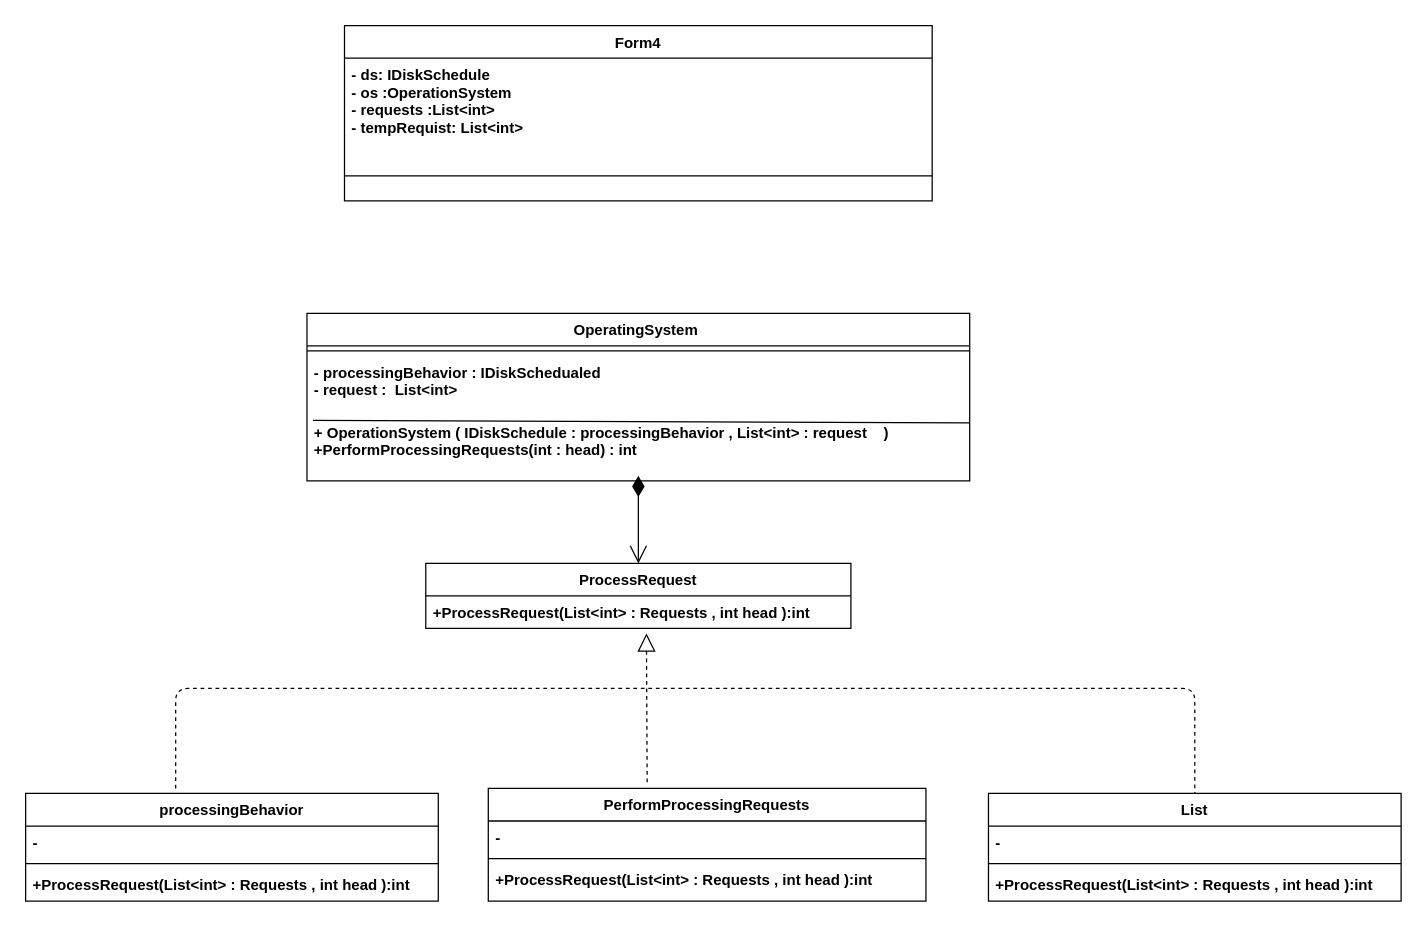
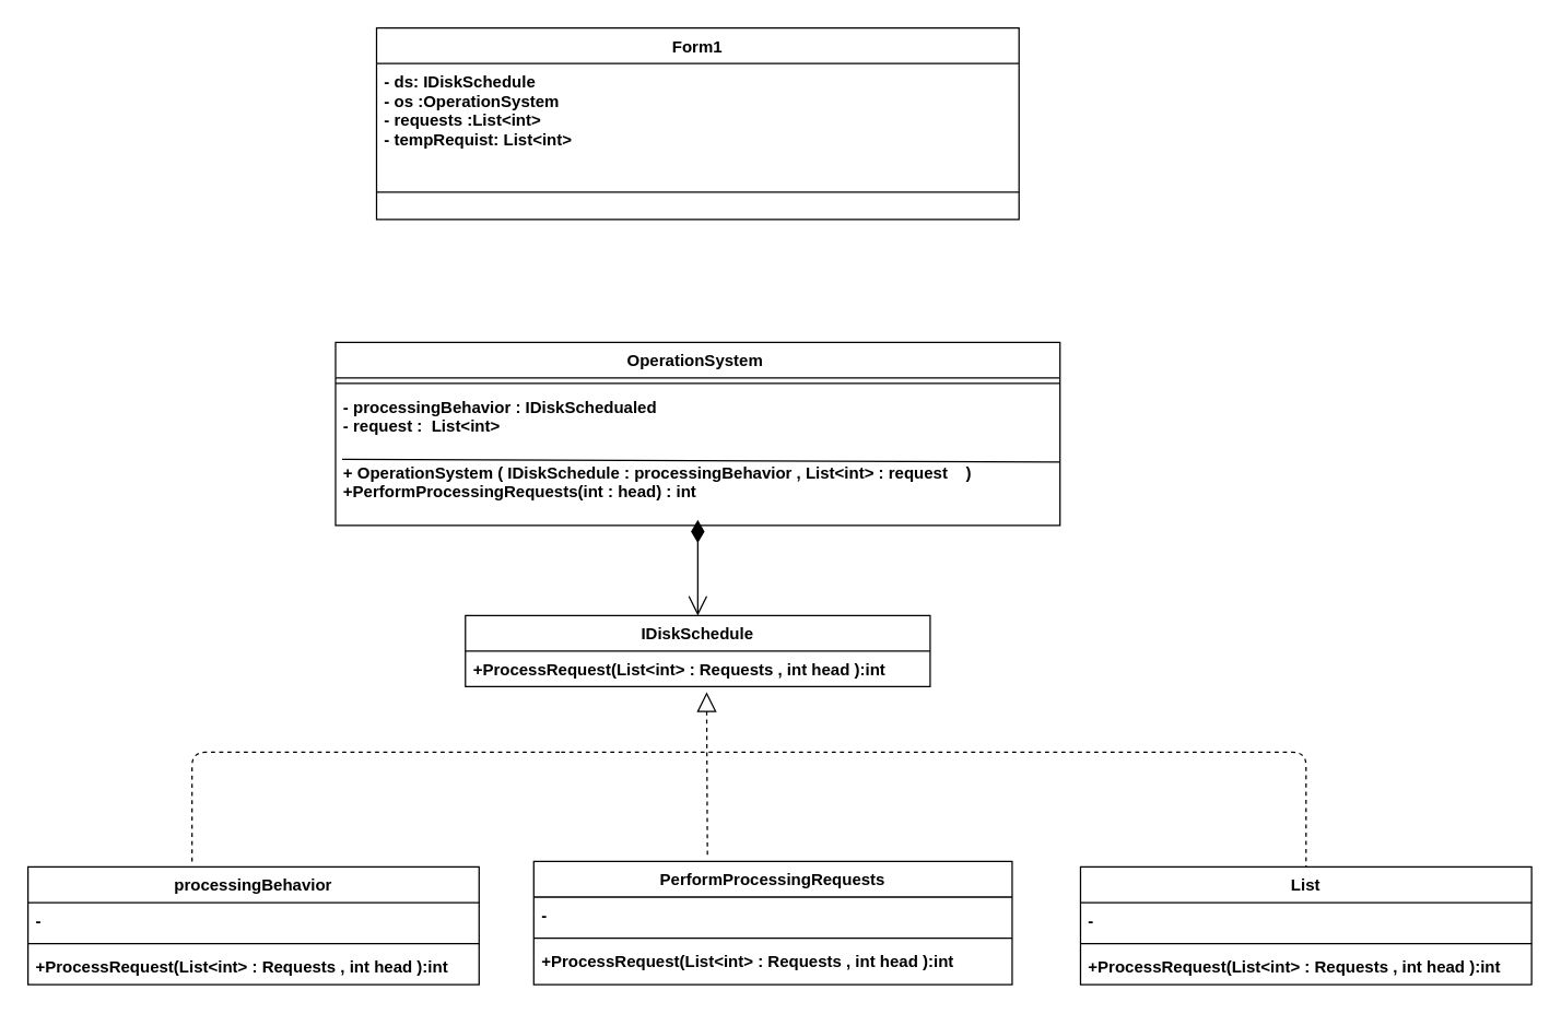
  <mxCell id="0" />
  <mxCell id="1" parent="0" />
  <mxCell id="2" value="processingBehavior" style="swimlane;fontStyle=1;align=center;verticalAlign=top;childLayout=stackLayout;horizontal=1;startSize=26;horizontalStack=0;resizeParent=1;resizeParentMax=0;resizeLast=0;collapsible=1;marginBottom=0;" parent="1" vertex="1"><mxGeometry x="20" y="634" width="330" height="86" as="geometry" /></mxCell>
  <mxCell id="3" value="-" style="text;strokeColor=none;fillColor=none;align=left;verticalAlign=top;spacingLeft=4;spacingRight=4;overflow=hidden;rotatable=0;points=[[0,0.5],[1,0.5]];portConstraint=eastwest;fontStyle=1" parent="2" vertex="1"><mxGeometry y="26" width="330" height="26" as="geometry" /></mxCell>
  <mxCell id="4" value="" style="line;strokeWidth=1;fillColor=none;align=left;verticalAlign=middle;spacingTop=-1;spacingLeft=3;spacingRight=3;rotatable=0;labelPosition=right;points=[];portConstraint=eastwest;fontStyle=1" parent="2" vertex="1"><mxGeometry y="52" width="330" height="8" as="geometry" /></mxCell>
  <mxCell id="5" value="+ProcessRequest(List&lt;int&gt; : Requests , int head ):int" style="text;strokeColor=none;fillColor=none;align=left;verticalAlign=top;spacingLeft=4;spacingRight=4;overflow=hidden;rotatable=0;points=[[0,0.5],[1,0.5]];portConstraint=eastwest;fontStyle=1" parent="2" vertex="1"><mxGeometry y="60" width="330" height="26" as="geometry" /></mxCell>
  <mxCell id="6" value="PerformProcessingRequests" style="swimlane;fontStyle=1;align=center;verticalAlign=top;childLayout=stackLayout;horizontal=1;startSize=26;horizontalStack=0;resizeParent=1;resizeParentMax=0;resizeLast=0;collapsible=1;marginBottom=0;" parent="1" vertex="1"><mxGeometry x="390" y="630" width="350" height="90" as="geometry" /></mxCell>
  <mxCell id="7" value="-" style="text;strokeColor=none;fillColor=none;align=left;verticalAlign=top;spacingLeft=4;spacingRight=4;overflow=hidden;rotatable=0;points=[[0,0.5],[1,0.5]];portConstraint=eastwest;fontStyle=1" parent="6" vertex="1"><mxGeometry y="26" width="350" height="26" as="geometry" /></mxCell>
  <mxCell id="8" value="" style="line;strokeWidth=1;fillColor=none;align=left;verticalAlign=middle;spacingTop=-1;spacingLeft=3;spacingRight=3;rotatable=0;labelPosition=right;points=[];portConstraint=eastwest;fontStyle=1" parent="6" vertex="1"><mxGeometry y="52" width="350" height="8" as="geometry" /></mxCell>
  <mxCell id="9" value="+ProcessRequest(List&lt;int&gt; : Requests , int head ):int" style="text;strokeColor=none;fillColor=none;align=left;verticalAlign=top;spacingLeft=4;spacingRight=4;overflow=hidden;rotatable=0;points=[[0,0.5],[1,0.5]];portConstraint=eastwest;fontStyle=1" parent="6" vertex="1"><mxGeometry y="60" width="350" height="30" as="geometry" /></mxCell>
  <mxCell id="10" value="List" style="swimlane;fontStyle=1;align=center;verticalAlign=top;childLayout=stackLayout;horizontal=1;startSize=26;horizontalStack=0;resizeParent=1;resizeParentMax=0;resizeLast=0;collapsible=1;marginBottom=0;" parent="1" vertex="1"><mxGeometry x="790" y="634" width="330" height="86" as="geometry" /></mxCell>
  <mxCell id="11" value="-" style="text;strokeColor=none;fillColor=none;align=left;verticalAlign=top;spacingLeft=4;spacingRight=4;overflow=hidden;rotatable=0;points=[[0,0.5],[1,0.5]];portConstraint=eastwest;fontStyle=1" parent="10" vertex="1"><mxGeometry y="26" width="330" height="26" as="geometry" /></mxCell>
  <mxCell id="12" value="" style="line;strokeWidth=1;fillColor=none;align=left;verticalAlign=middle;spacingTop=-1;spacingLeft=3;spacingRight=3;rotatable=0;labelPosition=right;points=[];portConstraint=eastwest;fontStyle=1" parent="10" vertex="1"><mxGeometry y="52" width="330" height="8" as="geometry" /></mxCell>
  <mxCell id="13" value="+ProcessRequest(List&lt;int&gt; : Requests , int head ):int" style="text;strokeColor=none;fillColor=none;align=left;verticalAlign=top;spacingLeft=4;spacingRight=4;overflow=hidden;rotatable=0;points=[[0,0.5],[1,0.5]];portConstraint=eastwest;fontStyle=1" parent="10" vertex="1"><mxGeometry y="60" width="330" height="26" as="geometry" /></mxCell>
- <mxCell id="14" value="ProcessRequest" style="swimlane;fontStyle=1;childLayout=stackLayout;horizontal=1;startSize=26;fillColor=none;horizontalStack=0;resizeParent=1;resizeParentMax=0;resizeLast=0;collapsible=1;marginBottom=0;" parent="1" vertex="1"><mxGeometry x="340" y="450" width="340" height="52" as="geometry" /></mxCell>
+ <mxCell id="14" value="IDiskSchedule" style="swimlane;fontStyle=1;childLayout=stackLayout;horizontal=1;startSize=26;fillColor=none;horizontalStack=0;resizeParent=1;resizeParentMax=0;resizeLast=0;collapsible=1;marginBottom=0;" parent="1" vertex="1"><mxGeometry x="340" y="450" width="340" height="52" as="geometry" /></mxCell>
  <mxCell id="15" value="+ProcessRequest(List&lt;int&gt; : Requests , int head ):int" style="text;strokeColor=none;fillColor=none;align=left;verticalAlign=top;spacingLeft=4;spacingRight=4;overflow=hidden;rotatable=0;points=[[0,0.5],[1,0.5]];portConstraint=eastwest;fontStyle=1" parent="14" vertex="1"><mxGeometry y="26" width="340" height="26" as="geometry" /></mxCell>
  <mxCell id="16" value="" style="endArrow=block;dashed=1;endFill=0;endSize=12;html=1;entryX=0.519;entryY=1.154;entryDx=0;entryDy=0;entryPerimeter=0;fontStyle=1;exitX=0.363;exitY=-0.056;exitDx=0;exitDy=0;exitPerimeter=0;" parent="1" target="15" edge="1" source="6"><mxGeometry width="160" relative="1" as="geometry"><mxPoint x="480" y="628" as="sourcePoint" /><mxPoint x="465" y="506" as="targetPoint" /></mxGeometry></mxCell>
  <mxCell id="17" value="" style="endArrow=none;dashed=1;html=1;fontStyle=1;entryX=0.5;entryY=0;entryDx=0;entryDy=0;" parent="1" edge="1" target="10"><mxGeometry width="50" height="50" relative="1" as="geometry"><mxPoint x="410" y="550" as="sourcePoint" /><mxPoint x="780" y="630" as="targetPoint" /><Array as="points"><mxPoint x="780" y="550" /><mxPoint x="955" y="550" /></Array></mxGeometry></mxCell>
  <mxCell id="18" value="" style="endArrow=none;dashed=1;html=1;fontStyle=1" parent="1" edge="1"><mxGeometry width="50" height="50" relative="1" as="geometry"><mxPoint x="140" y="630" as="sourcePoint" /><mxPoint x="410" y="550" as="targetPoint" /><Array as="points"><mxPoint x="140" y="550" /></Array></mxGeometry></mxCell>
- <mxCell id="19" value="OperatingSystem " style="swimlane;fontStyle=1;align=center;verticalAlign=top;childLayout=stackLayout;horizontal=1;startSize=26;horizontalStack=0;resizeParent=1;resizeParentMax=0;resizeLast=0;collapsible=1;marginBottom=0;" parent="1" vertex="1"><mxGeometry x="245" y="250" width="530" height="134" as="geometry" /></mxCell>
+ <mxCell id="19" value="OperationSystem " style="swimlane;fontStyle=1;align=center;verticalAlign=top;childLayout=stackLayout;horizontal=1;startSize=26;horizontalStack=0;resizeParent=1;resizeParentMax=0;resizeLast=0;collapsible=1;marginBottom=0;" parent="1" vertex="1"><mxGeometry x="245" y="250" width="530" height="134" as="geometry" /></mxCell>
  <mxCell id="20" value="" style="line;strokeWidth=1;fillColor=none;align=left;verticalAlign=middle;spacingTop=-1;spacingLeft=3;spacingRight=3;rotatable=0;labelPosition=right;points=[];portConstraint=eastwest;fontStyle=1" parent="19" vertex="1"><mxGeometry y="26" width="530" height="8" as="geometry" /></mxCell>
  <mxCell id="21" value="- processingBehavior : IDiskSchedualed&#10;- request :  List&lt;int&gt; &#10;&#10;" style="text;strokeColor=none;fillColor=none;align=left;verticalAlign=top;spacingLeft=4;spacingRight=4;overflow=hidden;rotatable=0;points=[[0,0.5],[1,0.5]];portConstraint=eastwest;fontStyle=1" parent="19" vertex="1"><mxGeometry y="34" width="530" height="48" as="geometry" /></mxCell>
  <mxCell id="22" value="+ OperationSystem ( IDiskSchedule : processingBehavior , List&lt;int&gt; : request    )&#10;+PerformProcessingRequests(int : head) : int" style="text;strokeColor=none;fillColor=none;align=left;verticalAlign=top;spacingLeft=4;spacingRight=4;overflow=hidden;rotatable=0;points=[[0,0.5],[1,0.5]];portConstraint=eastwest;fontStyle=1" parent="19" vertex="1"><mxGeometry y="82" width="530" height="52" as="geometry" /></mxCell>
  <mxCell id="23" value="" style="endArrow=none;html=1;entryX=0.009;entryY=0.071;entryDx=0;entryDy=0;entryPerimeter=0;exitX=1;exitY=0.107;exitDx=0;exitDy=0;exitPerimeter=0;" edge="1" parent="19" source="22" target="22"><mxGeometry width="50" height="50" relative="1" as="geometry"><mxPoint x="45" y="240" as="sourcePoint" /><mxPoint x="95" y="190" as="targetPoint" /></mxGeometry></mxCell>
  <mxCell id="24" value="" style="endArrow=open;html=1;endSize=12;startArrow=diamondThin;startSize=14;startFill=1;edgeStyle=orthogonalEdgeStyle;align=left;verticalAlign=bottom;entryX=0.5;entryY=0;entryDx=0;entryDy=0;fontStyle=1;exitX=0.5;exitY=0.923;exitDx=0;exitDy=0;exitPerimeter=0;" parent="1" edge="1" target="14" source="22"><mxGeometry x="-1" y="3" relative="1" as="geometry"><mxPoint x="600" y="400" as="sourcePoint" /><mxPoint x="475.167" y="427.167" as="targetPoint" /><Array as="points"><mxPoint x="510" y="420" /><mxPoint x="510" y="420" /></Array></mxGeometry></mxCell>
- <mxCell id="25" value="Form4" style="swimlane;fontStyle=1;align=center;verticalAlign=top;childLayout=stackLayout;horizontal=1;startSize=26;horizontalStack=0;resizeParent=1;resizeParentMax=0;resizeLast=0;collapsible=1;marginBottom=0;" vertex="1" parent="1"><mxGeometry x="275" y="20" width="470" height="140" as="geometry"><mxRectangle x="250" y="-530" width="70" height="26" as="alternateBounds" /></mxGeometry></mxCell>
+ <mxCell id="25" value="Form1" style="swimlane;fontStyle=1;align=center;verticalAlign=top;childLayout=stackLayout;horizontal=1;startSize=26;horizontalStack=0;resizeParent=1;resizeParentMax=0;resizeLast=0;collapsible=1;marginBottom=0;" vertex="1" parent="1"><mxGeometry x="275" y="20" width="470" height="140" as="geometry"><mxRectangle x="250" y="-530" width="70" height="26" as="alternateBounds" /></mxGeometry></mxCell>
  <mxCell id="26" value="- ds: IDiskSchedule&#10;- os :OperationSystem&#10;- requests :List&lt;int&gt;&#10;- tempRequist: List&lt;int&gt;" style="text;strokeColor=none;fillColor=none;align=left;verticalAlign=top;spacingLeft=4;spacingRight=4;overflow=hidden;rotatable=0;points=[[0,0.5],[1,0.5]];portConstraint=eastwest;fontStyle=1" vertex="1" parent="25"><mxGeometry y="26" width="470" height="74" as="geometry" /></mxCell>
  <mxCell id="27" value="" style="line;strokeWidth=1;fillColor=none;align=left;verticalAlign=middle;spacingTop=-1;spacingLeft=3;spacingRight=3;rotatable=0;labelPosition=right;points=[];portConstraint=eastwest;fontStyle=1" vertex="1" parent="25"><mxGeometry y="100" width="470" height="40" as="geometry" /></mxCell>
